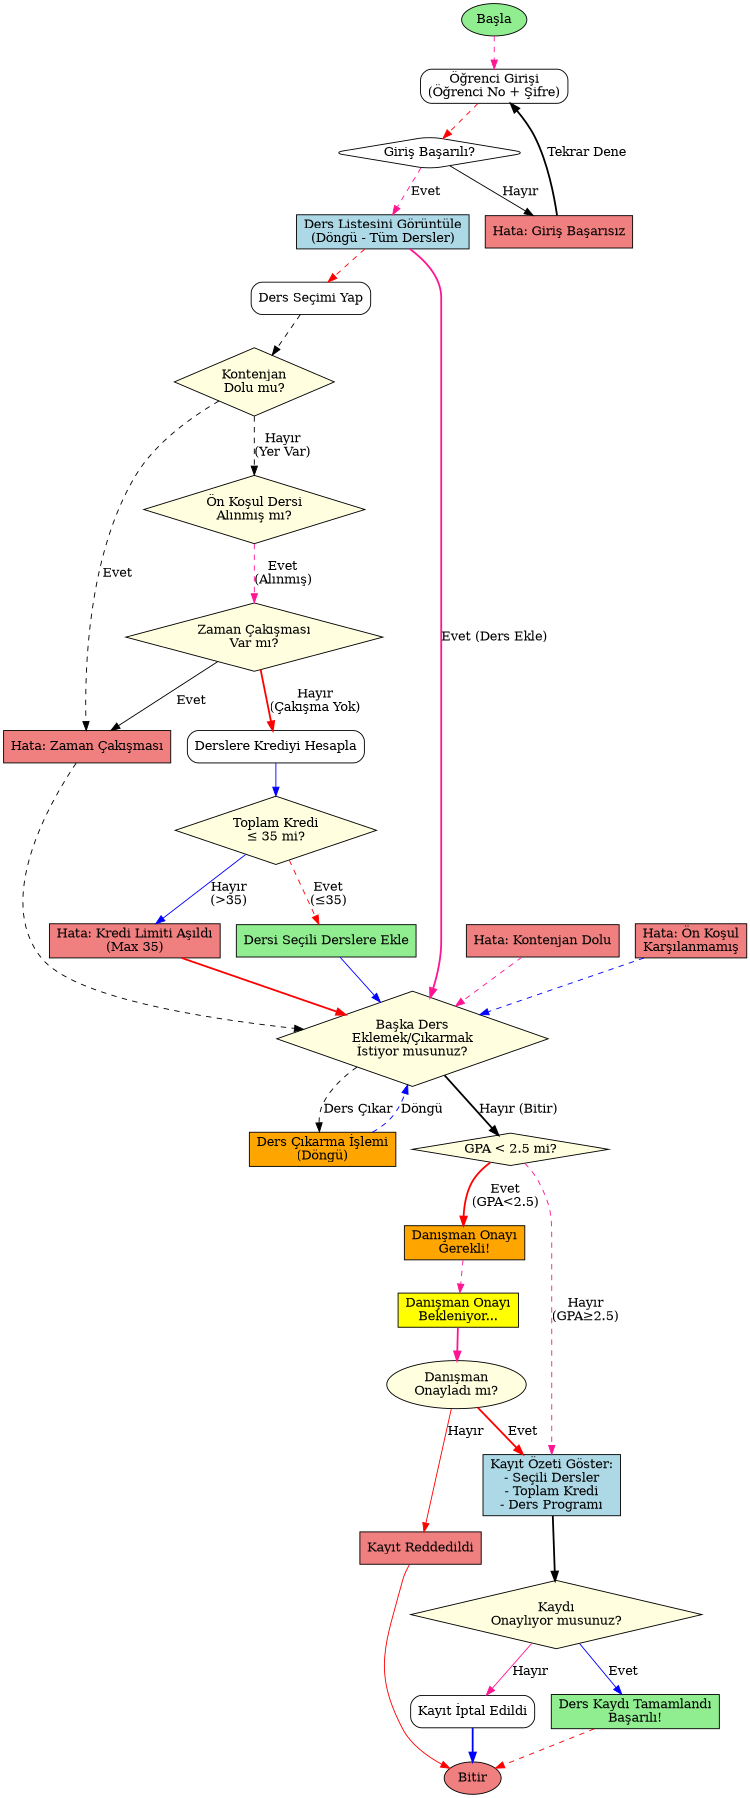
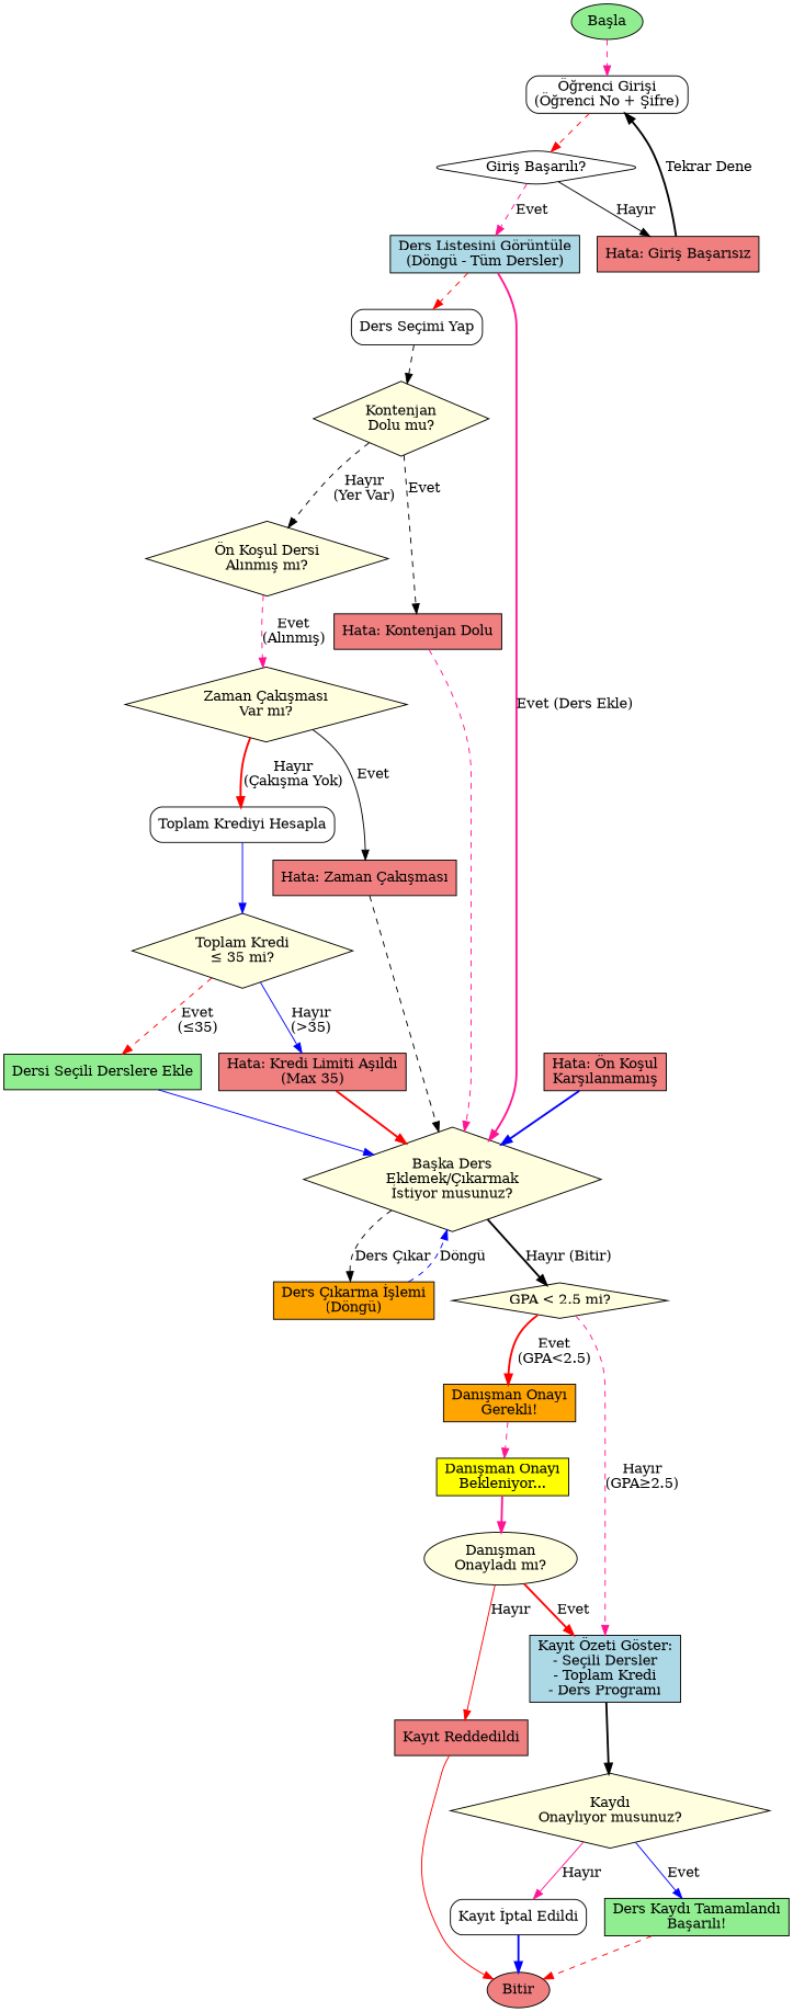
  digraph {
    rankdir=TB
    node [fillcolor=lightyellow shape=box style=filled]
    edge [color=red style=dashed]
    n1 [fillcolor=lightgreen label="Başla" shape=ellipse]
    n2 [label="Öğrenci Girişi\n(Öğrenci No + Şifre)" style=rounded fillcolor=""]
    n3 [label="Giriş Başarılı?" shape=diamond style=rounded fillcolor=""]
    n4 [fillcolor=lightblue label="Ders Listesini Görüntüle\n(Döngü - Tüm Dersler)"]
    n5 [fillcolor=lightcoral label="Hata: Giriş Başarısız"]
    n6 [label="Ders Seçimi Yap" style=rounded fillcolor=""]
    n7 [label="Başka Ders\nEklemek/Çıkarmak\nİstiyor musunuz?" shape=diamond]
    n8 [label="Kontenjan\nDolu mu?" shape=diamond]
    n9 [fillcolor=lightcoral label="Hata: Kontenjan Dolu"]
    n10 [label="Ön Koşul Dersi\nAlınmış mı?" shape=diamond]
    n11 [label="Zaman Çakışması\nVar mı?" shape=diamond]
    n12 [fillcolor=orange label="Ders Çıkarma İşlemi\n(Döngü)"]
    n13 [label="GPA < 2.5 mi?" shape=diamond]
    n14 [fillcolor=lightcoral label="Hata: Ön Koşul\nKarşılanmamış"]
    n15 [fillcolor=lightcoral label="Hata: Zaman Çakışması"]
-   n16 [label="Derslere Krediyi Hesapla" style=rounded fillcolor=""]
+   n16 [label="Toplam Krediyi Hesapla" style=rounded fillcolor=""]
    n17 [label="Toplam Kredi\n≤ 35 mi?" shape=diamond]
    n18 [fillcolor=lightcoral label="Hata: Kredi Limiti Aşıldı\n(Max 35)"]
    n19 [fillcolor=lightgreen label="Dersi Seçili Derslere Ekle"]
    n20 [fillcolor=orange label="Danışman Onayı\nGerekli!"]
    n21 [fillcolor=lightblue label="Kayıt Özeti Göster:\n- Seçili Dersler\n- Toplam Kredi\n- Ders Programı"]
    n22 [fillcolor=yellow label="Danışman Onayı\nBekleniyor..."]
    n23 [label="Kaydı\nOnaylıyor musunuz?" shape=diamond]
    n24 [label="Danışman\nOnayladı mı?" shape=ellipse]
    n25 [fillcolor=lightcoral label="Kayıt Reddedildi"]
    n26 [fillcolor=lightcoral label=Bitir shape=ellipse]
    n27 [fillcolor=lightgreen label="Ders Kaydı Tamamlandı\nBaşarılı!"]
    n28 [label="Kayıt İptal Edildi" style=rounded fillcolor=""]
    n1 -> n2 [color=deeppink]
    n2 -> n3
    n3 -> n4 [color=deeppink label=Evet]
    n3 -> n5 [color=black label="Hayır" style=solid]
    n4 -> n6
    n4 -> n7 [color=deeppink label="Evet (Ders Ekle)" style=bold]
    n5 -> n2 [color=black label="Tekrar Dene" style=bold]
    n6 -> n8 [color=black]
    n7 -> n12 [color=black label="Ders Çıkar"]
    n7 -> n13 [color=black label="Hayır (Bitir)" style=bold]
-   n8 -> n15 [color=black label=Evet]
+   n8 -> n9 [color=black label=Evet]
    n8 -> n10 [color=black label="Hayır\n(Yer Var)"]
    n9 -> n7 [color=deeppink]
    n10 -> n11 [color=deeppink label="Evet\n(Alınmış)"]
    n11 -> n15 [color=black label=Evet style=solid]
    n11 -> n16 [label="Hayır\n(Çakışma Yok)" style=bold]
    n12 -> n7 [color=blue label="Döngü"]
    n13 -> n20 [label="Evet\n(GPA<2.5)" style=bold]
    n13 -> n21 [color=deeppink label="Hayır\n(GPA≥2.5)"]
-   n14 -> n7 [color=blue]
+   n14 -> n7 [color=blue style=bold]
    n15 -> n7 [color=black]
    n16 -> n17 [color=blue style=solid]
    n17 -> n18 [color=blue label="Hayır\n(>35)" style=solid]
    n17 -> n19 [label="Evet\n(≤35)"]
    n18 -> n7 [style=bold]
    n19 -> n7 [color=blue style=solid]
    n20 -> n22 [color=deeppink]
    n21 -> n23 [color=black style=bold]
    n22 -> n24 [color=deeppink style=bold]
    n23 -> n27 [color=blue label=Evet style=solid]
    n23 -> n28 [color=deeppink label="Hayır" style=solid]
    n24 -> n21 [label=Evet style=bold]
    n24 -> n25 [label="Hayır" style=solid]
    n25 -> n26 [style=solid]
    n27 -> n26
    n28 -> n26 [color=blue style=bold]
  }
